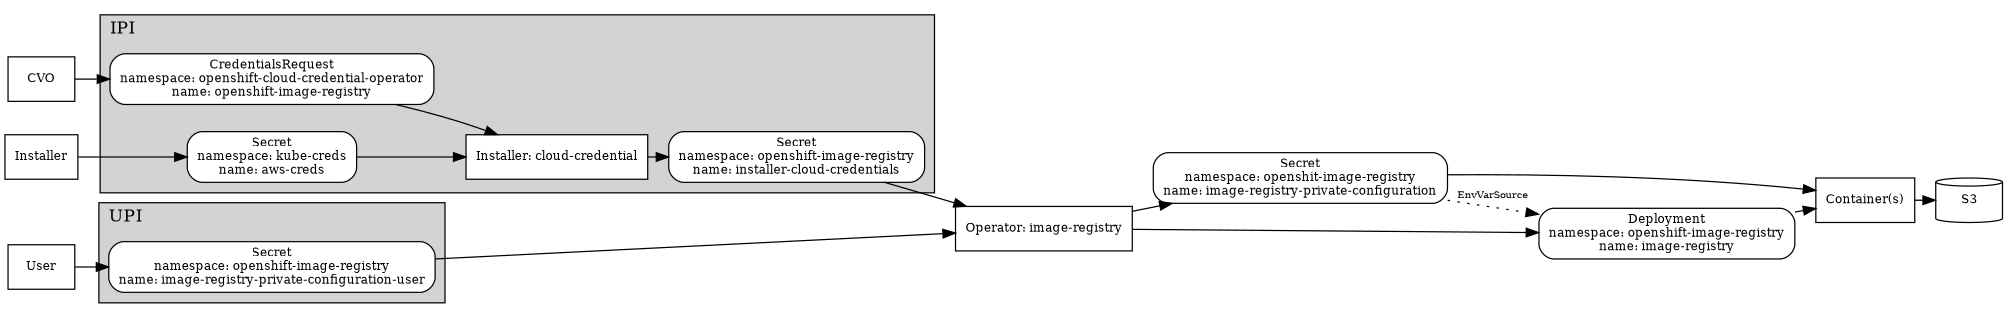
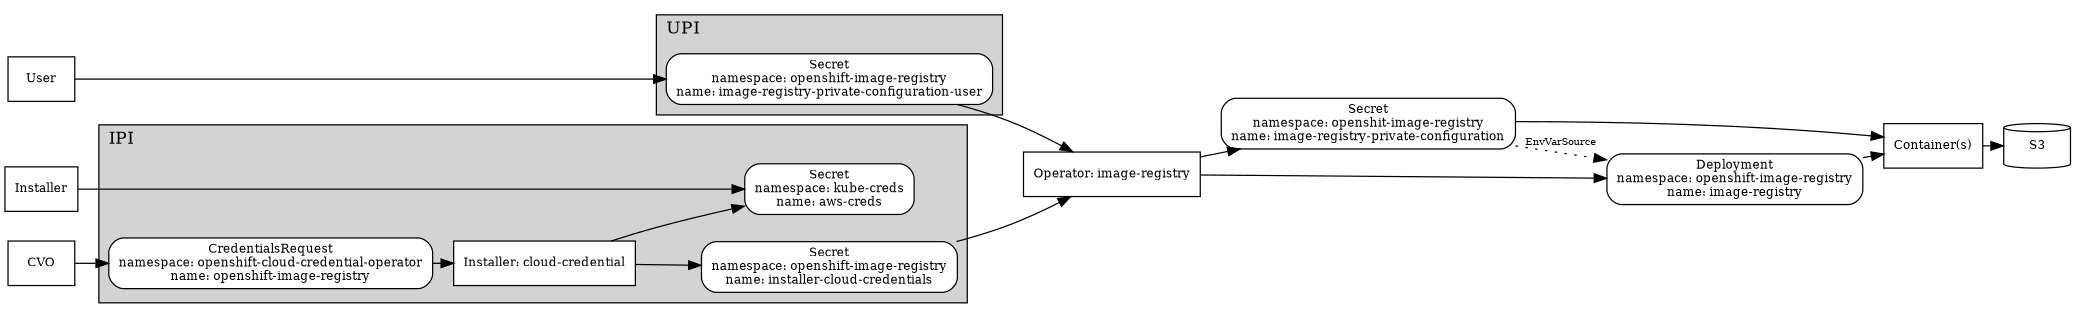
  digraph {
    compound=true
    labeljust=l
    nodesep=0.3
    ordering=out
    rankdir=LR
    ranksep=0.2
    style=filled
    node [fillcolor="#ffffff" fontsize=10 shape=box style=filled]
    edge [fontsize=8]
    n1 [label=Installer]
    n2 [label=CVO]
    n3 [label=User]
    n4 [label="Secret\nnamespace: kube-creds\nname: aws-creds" shape=rectangle style="rounded,filled"]
    n5 [label="Installer: cloud-credential"]
    n6 [label="Secret\nnamespace: openshift-image-registry\nname: installer-cloud-credentials" shape=rectangle style="rounded,filled"]
    n7 [label="CredentialsRequest\nnamespace: openshift-cloud-credential-operator\nname: openshift-image-registry" shape=rectangle style="rounded,filled"]
    n8 [label="Secret\nnamespace: openshift-image-registry\nname: image-registry-private-configuration-user" shape=rectangle style="rounded,filled"]
    n9 [label="Operator: image-registry"]
    n10 [label="Secret\nnamespace: openshit-image-registry\nname: image-registry-private-configuration" shape=rectangle style="rounded,filled"]
    n11 [label="Deployment\nnamespace: openshift-image-registry\nname: image-registry" shape=rectangle style="rounded,filled"]
    n12 [label="Container(s)"]
    n13 [label=S3 shape=cylinder]
    subgraph sub_1 {
      rank=same
      n1
      n2
      n3
    }
    subgraph cluster_2 {
      label=IPI
      n4
      n5
      n6
      n7
    }
    subgraph cluster_3 {
      label=UPI
      n8
    }
    n1 -> n4
    n2 -> n7
    n3 -> n8
-   n4 -> n5
+   n5 -> n4
    n5 -> n6
    n6 -> n9
    n7 -> n5
    n8 -> n9
    n9 -> n10
    n9 -> n11
    n10 -> n11 [label=EnvVarSource style=dotted]
    n10 -> n12
    n11 -> n12
    n12 -> n13
  }
